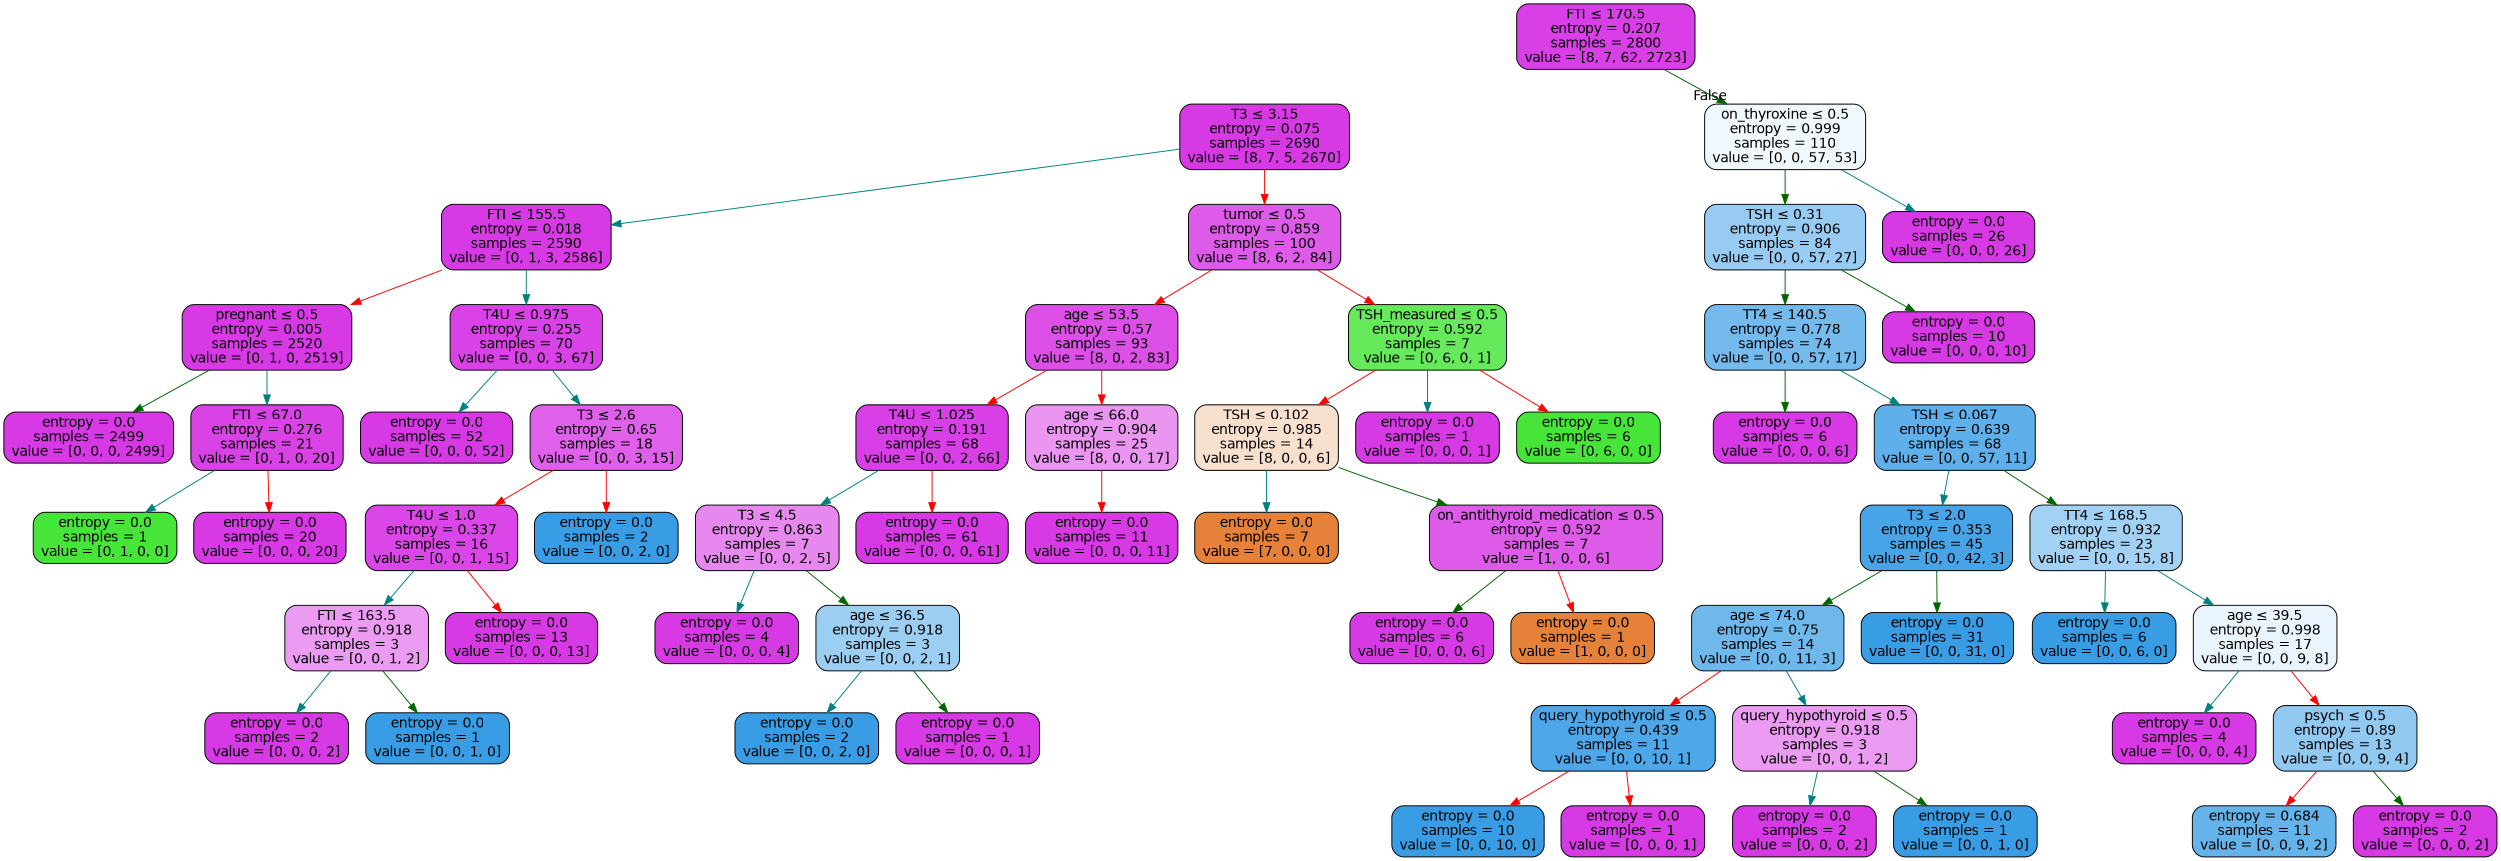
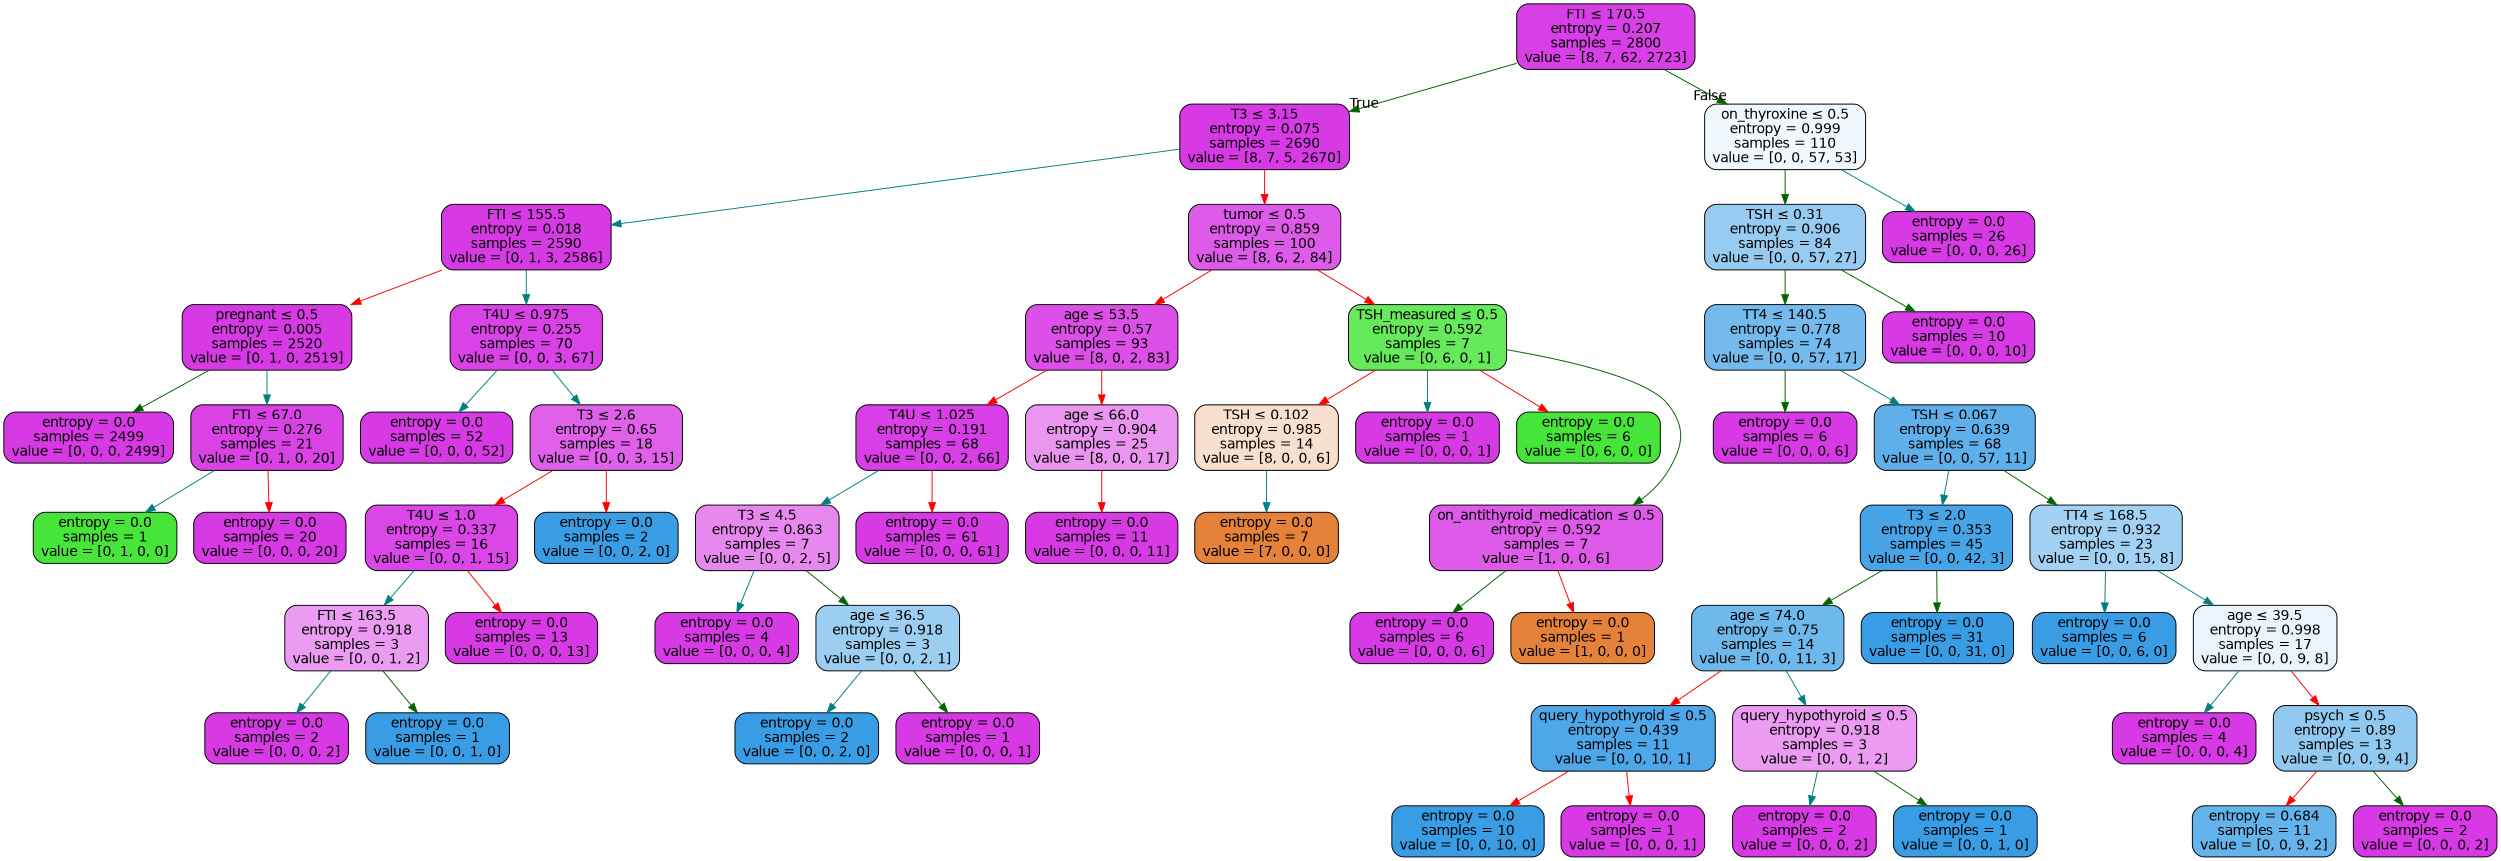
  digraph {
    node [color=black fillcolor="#d739e5" fontname=helvetica shape=box style="filled, rounded"]
    edge [color=teal fontname=helvetica]
    n1 [fillcolor="#d83fe6" label=<FTI &le; 170.5<br/>entropy = 0.207<br/>samples = 2800<br/>value = [8, 7, 62, 2723]>]
    n2 [fillcolor="#d73ae5" label=<T3 &le; 3.15<br/>entropy = 0.075<br/>samples = 2690<br/>value = [8, 7, 5, 2670]>]
    n3 [fillcolor="#f1f8fd" label=<on_thyroxine &le; 0.5<br/>entropy = 0.999<br/>samples = 110<br/>value = [0, 0, 57, 53]>]
    n4 [label=<FTI &le; 155.5<br/>entropy = 0.018<br/>samples = 2590<br/>value = [0, 1, 3, 2586]>]
    n5 [fillcolor="#de5bea" label=<tumor &le; 0.5<br/>entropy = 0.859<br/>samples = 100<br/>value = [8, 6, 2, 84]>]
    n6 [fillcolor="#97cbf1" label=<TSH &le; 0.31<br/>entropy = 0.906<br/>samples = 84<br/>value = [0, 0, 57, 27]>]
    n7 [label=<entropy = 0.0<br/>samples = 26<br/>value = [0, 0, 0, 26]>]
    n8 [label=<pregnant &le; 0.5<br/>entropy = 0.005<br/>samples = 2520<br/>value = [0, 1, 0, 2519]>]
    n9 [fillcolor="#d942e6" label=<T4U &le; 0.975<br/>entropy = 0.255<br/>samples = 70<br/>value = [0, 0, 3, 67]>]
    n10 [fillcolor="#dc50e8" label=<age &le; 53.5<br/>entropy = 0.57<br/>samples = 93<br/>value = [8, 0, 2, 83]>]
    n11 [fillcolor="#66e95a" label=<TSH_measured &le; 0.5<br/>entropy = 0.592<br/>samples = 7<br/>value = [0, 6, 0, 1]>]
    n12 [label=<entropy = 0.0<br/>samples = 2499<br/>value = [0, 0, 0, 2499]>]
    n13 [fillcolor="#d943e6" label=<FTI &le; 67.0<br/>entropy = 0.276<br/>samples = 21<br/>value = [0, 1, 0, 20]>]
    n14 [label=<entropy = 0.0<br/>samples = 52<br/>value = [0, 0, 0, 52]>]
    n15 [fillcolor="#df61ea" label=<T3 &le; 2.6<br/>entropy = 0.65<br/>samples = 18<br/>value = [0, 0, 3, 15]>]
    n16 [fillcolor="#47e539" label=<entropy = 0.0<br/>samples = 1<br/>value = [0, 1, 0, 0]>]
    n17 [label=<entropy = 0.0<br/>samples = 20<br/>value = [0, 0, 0, 20]>]
    n18 [fillcolor="#da46e7" label=<T4U &le; 1.0<br/>entropy = 0.337<br/>samples = 16<br/>value = [0, 0, 1, 15]>]
    n19 [fillcolor="#399de5" label=<entropy = 0.0<br/>samples = 2<br/>value = [0, 0, 2, 0]>]
    n20 [fillcolor="#eb9cf2" label=<FTI &le; 163.5<br/>entropy = 0.918<br/>samples = 3<br/>value = [0, 0, 1, 2]>]
    n21 [label=<entropy = 0.0<br/>samples = 13<br/>value = [0, 0, 0, 13]>]
    n22 [label=<entropy = 0.0<br/>samples = 2<br/>value = [0, 0, 0, 2]>]
    n23 [fillcolor="#399de5" label=<entropy = 0.0<br/>samples = 1<br/>value = [0, 0, 1, 0]>]
    n24 [fillcolor="#d83fe6" label=<T4U &le; 1.025<br/>entropy = 0.191<br/>samples = 68<br/>value = [0, 0, 2, 66]>]
    n25 [fillcolor="#ea96f1" label=<age &le; 66.0<br/>entropy = 0.904<br/>samples = 25<br/>value = [8, 0, 0, 17]>]
    n26 [fillcolor="#f8e0ce" label=<TSH &le; 0.102<br/>entropy = 0.985<br/>samples = 14<br/>value = [8, 0, 0, 6]>]
    n27 [label=<entropy = 0.0<br/>samples = 1<br/>value = [0, 0, 0, 1]>]
    n28 [fillcolor="#47e539" label=<entropy = 0.0<br/>samples = 6<br/>value = [0, 6, 0, 0]>]
    n29 [fillcolor="#e788ef" label=<T3 &le; 4.5<br/>entropy = 0.863<br/>samples = 7<br/>value = [0, 0, 2, 5]>]
    n30 [label=<entropy = 0.0<br/>samples = 61<br/>value = [0, 0, 0, 61]>]
    n31 [label=<entropy = 0.0<br/>samples = 11<br/>value = [0, 0, 0, 11]>]
    n32 [label=<entropy = 0.0<br/>samples = 4<br/>value = [0, 0, 0, 4]>]
    n33 [fillcolor="#9ccef2" label=<age &le; 36.5<br/>entropy = 0.918<br/>samples = 3<br/>value = [0, 0, 2, 1]>]
    n34 [fillcolor="#399de5" label=<entropy = 0.0<br/>samples = 2<br/>value = [0, 0, 2, 0]>]
    n35 [label=<entropy = 0.0<br/>samples = 1<br/>value = [0, 0, 0, 1]>]
    n36 [fillcolor="#e58139" label=<entropy = 0.0<br/>samples = 7<br/>value = [7, 0, 0, 0]>]
    n37 [fillcolor="#de5ae9" label=<on_antithyroid_medication &le; 0.5<br/>entropy = 0.592<br/>samples = 7<br/>value = [1, 0, 0, 6]>]
    n38 [label=<entropy = 0.0<br/>samples = 6<br/>value = [0, 0, 0, 6]>]
    n39 [fillcolor="#e58139" label=<entropy = 0.0<br/>samples = 1<br/>value = [1, 0, 0, 0]>]
    n40 [fillcolor="#74baed" label=<TT4 &le; 140.5<br/>entropy = 0.778<br/>samples = 74<br/>value = [0, 0, 57, 17]>]
    n41 [label=<entropy = 0.0<br/>samples = 10<br/>value = [0, 0, 0, 10]>]
    n42 [label=<entropy = 0.0<br/>samples = 6<br/>value = [0, 0, 0, 6]>]
    n43 [fillcolor="#5fb0ea" label=<TSH &le; 0.067<br/>entropy = 0.639<br/>samples = 68<br/>value = [0, 0, 57, 11]>]
    n44 [fillcolor="#47a4e7" label=<T3 &le; 2.0<br/>entropy = 0.353<br/>samples = 45<br/>value = [0, 0, 42, 3]>]
    n45 [fillcolor="#a3d1f3" label=<TT4 &le; 168.5<br/>entropy = 0.932<br/>samples = 23<br/>value = [0, 0, 15, 8]>]
    n46 [fillcolor="#6fb8ec" label=<age &le; 74.0<br/>entropy = 0.75<br/>samples = 14<br/>value = [0, 0, 11, 3]>]
    n47 [fillcolor="#399de5" label=<entropy = 0.0<br/>samples = 31<br/>value = [0, 0, 31, 0]>]
    n48 [fillcolor="#399de5" label=<entropy = 0.0<br/>samples = 6<br/>value = [0, 0, 6, 0]>]
    n49 [fillcolor="#e9f4fc" label=<age &le; 39.5<br/>entropy = 0.998<br/>samples = 17<br/>value = [0, 0, 9, 8]>]
    n50 [fillcolor="#4da7e8" label=<query_hypothyroid &le; 0.5<br/>entropy = 0.439<br/>samples = 11<br/>value = [0, 0, 10, 1]>]
    n51 [fillcolor="#eb9cf2" label=<query_hypothyroid &le; 0.5<br/>entropy = 0.918<br/>samples = 3<br/>value = [0, 0, 1, 2]>]
    n52 [fillcolor="#399de5" label=<entropy = 0.0<br/>samples = 10<br/>value = [0, 0, 10, 0]>]
    n53 [label=<entropy = 0.0<br/>samples = 1<br/>value = [0, 0, 0, 1]>]
    n54 [label=<entropy = 0.0<br/>samples = 2<br/>value = [0, 0, 0, 2]>]
    n55 [fillcolor="#399de5" label=<entropy = 0.0<br/>samples = 1<br/>value = [0, 0, 1, 0]>]
    n56 [label=<entropy = 0.0<br/>samples = 4<br/>value = [0, 0, 0, 4]>]
    n57 [fillcolor="#91c9f1" label=<psych &le; 0.5<br/>entropy = 0.89<br/>samples = 13<br/>value = [0, 0, 9, 4]>]
    n58 [fillcolor="#65b3eb" label=<entropy = 0.684<br/>samples = 11<br/>value = [0, 0, 9, 2]>]
    n59 [label=<entropy = 0.0<br/>samples = 2<br/>value = [0, 0, 0, 2]>]
+   n1 -> n2 [color=darkgreen headlabel=True labelangle=45 labeldistance=2.5]
    n1 -> n3 [color=darkgreen headlabel=False labelangle=-45 labeldistance=2.5]
    n2 -> n4
    n2 -> n5 [color=red]
    n3 -> n6 [color=darkgreen]
    n3 -> n7
    n4 -> n8 [color=red]
    n4 -> n9
    n5 -> n10 [color=red]
    n5 -> n11 [color=red]
    n6 -> n40 [color=darkgreen]
    n6 -> n41 [color=darkgreen]
    n8 -> n12 [color=darkgreen]
    n8 -> n13
    n9 -> n14
    n9 -> n15
    n10 -> n24 [color=red]
    n10 -> n25 [color=red]
    n11 -> n26 [color=red]
    n11 -> n27
    n11 -> n28 [color=red]
    n13 -> n16
    n13 -> n17 [color=red]
    n15 -> n18 [color=red]
    n15 -> n19 [color=red]
    n18 -> n20
    n18 -> n21 [color=red]
    n20 -> n22
    n20 -> n23 [color=darkgreen]
    n24 -> n29
    n24 -> n30 [color=red]
    n25 -> n31 [color=red]
    n26 -> n36
-   n26 -> n37 [color=darkgreen]
+   n11 -> n37 [color=darkgreen]
    n29 -> n32
    n29 -> n33 [color=darkgreen]
    n33 -> n34
    n33 -> n35 [color=darkgreen]
    n37 -> n38 [color=darkgreen]
    n37 -> n39 [color=red]
    n40 -> n42 [color=darkgreen]
    n40 -> n43
    n43 -> n44
    n43 -> n45 [color=darkgreen]
    n44 -> n46 [color=darkgreen]
    n44 -> n47 [color=darkgreen]
    n45 -> n48
    n45 -> n49
    n46 -> n50 [color=red]
    n46 -> n51
    n49 -> n56
    n49 -> n57 [color=red]
    n50 -> n52 [color=red]
    n50 -> n53 [color=red]
    n51 -> n54
    n51 -> n55 [color=darkgreen]
    n57 -> n58 [color=red]
    n57 -> n59 [color=darkgreen]
  }
